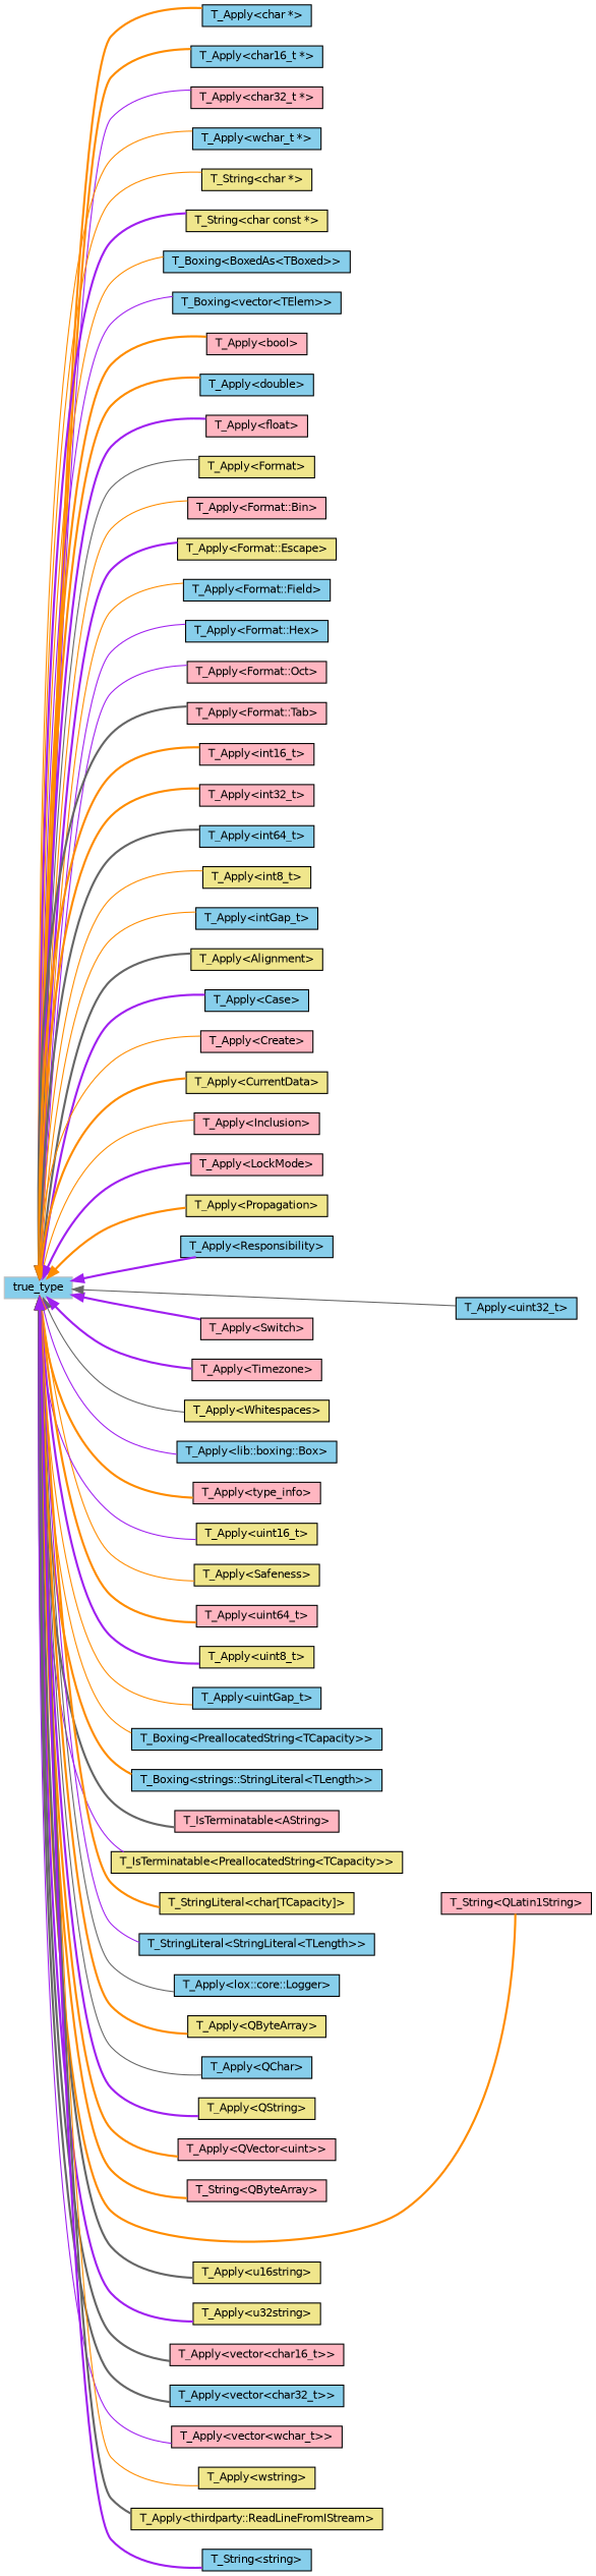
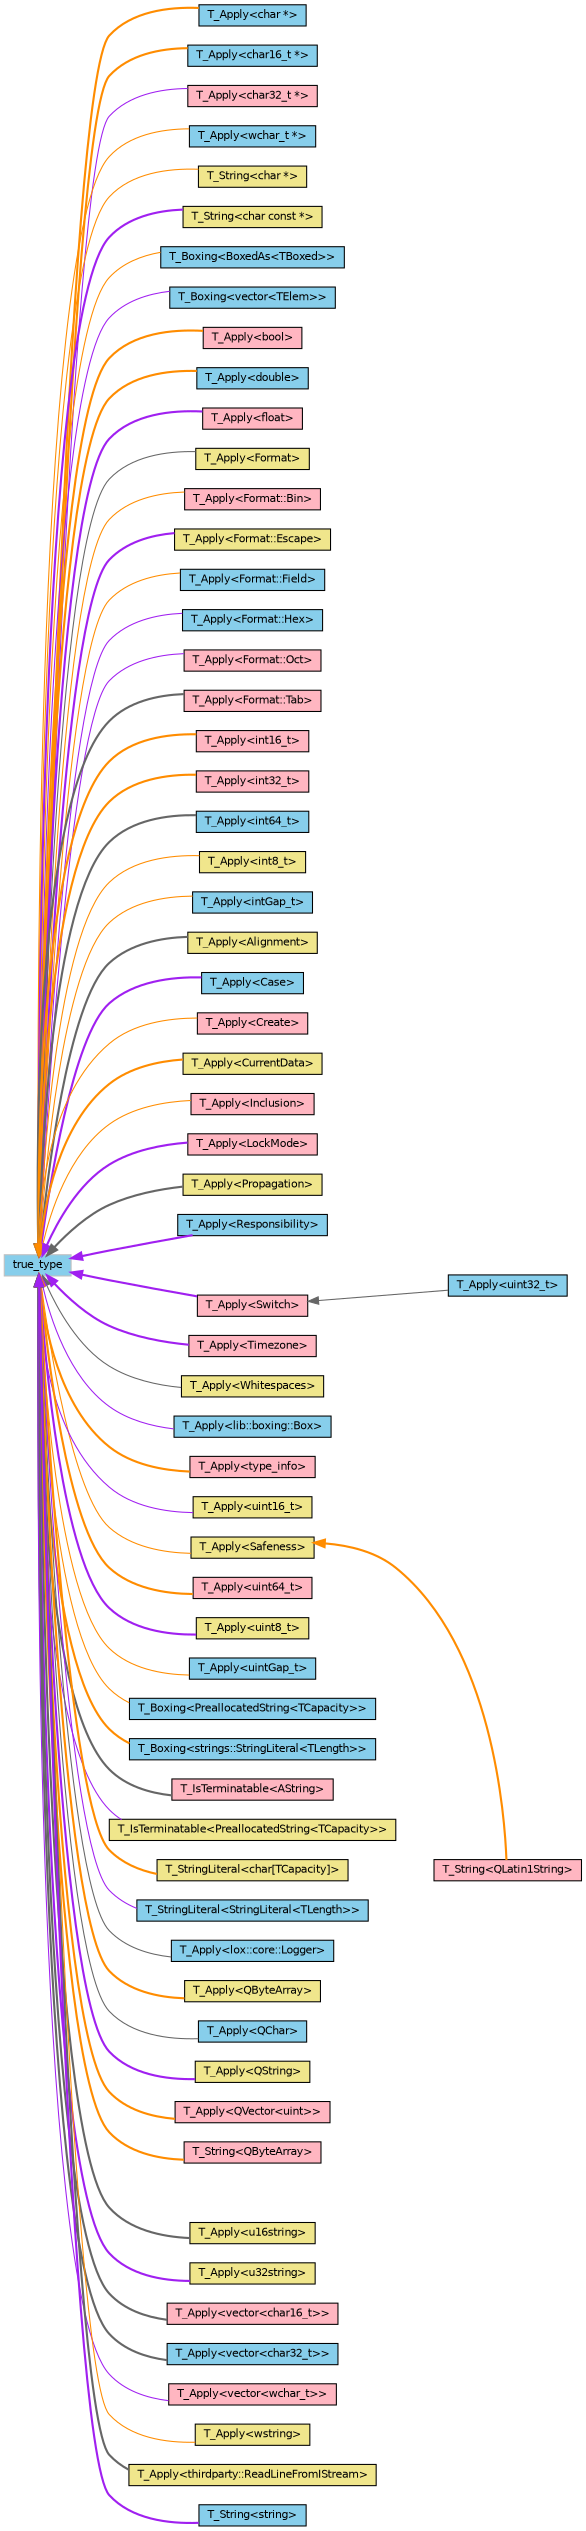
  digraph {
    rankdir=LR
    node [color=black fillcolor=skyblue fontname=Helvetica fontsize=10 shape=record style=filled]
    edge [color=darkorange dir=back fontname=Helvetica fontsize=10 labelfontname=Helvetica labelfontsize=10 style=bold]
    n1 [color=grey75 height=0.2 label=true_type width=0.4]
    n2 [height=0.2 label="T_Apply\<char *\>" width=0.4]
    n3 [height=0.2 label="T_Apply\<char16_t *\>" width=0.4]
    n4 [fillcolor=lightpink height=0.2 label="T_Apply\<char32_t *\>" width=0.4]
    n5 [height=0.2 label="T_Apply\<wchar_t *\>" width=0.4]
    n6 [fillcolor=khaki height=0.2 label="T_String\<char *\>" width=0.4]
    n7 [fillcolor=khaki height=0.2 label="T_String\<char const *\>" width=0.4]
    n8 [height=0.2 label="T_Boxing\<BoxedAs\<TBoxed\>\>" width=0.4]
    n9 [height=0.2 label="T_Boxing\<vector\<TElem\>\>" width=0.4]
    n10 [fillcolor=lightpink height=0.2 label="T_Apply\<bool\>" width=0.4]
    n11 [height=0.2 label="T_Apply\<double\>" width=0.4]
    n12 [fillcolor=lightpink height=0.2 label="T_Apply\<float\>" width=0.4]
    n13 [fillcolor=khaki height=0.2 label="T_Apply\<Format\>" width=0.4]
    n14 [fillcolor=lightpink height=0.2 label="T_Apply\<Format::Bin\>" width=0.4]
    n15 [fillcolor=khaki height=0.2 label="T_Apply\<Format::Escape\>" width=0.4]
    n16 [height=0.2 label="T_Apply\<Format::Field\>" width=0.4]
    n17 [height=0.2 label="T_Apply\<Format::Hex\>" width=0.4]
    n18 [fillcolor=lightpink height=0.2 label="T_Apply\<Format::Oct\>" width=0.4]
    n19 [fillcolor=lightpink height=0.2 label="T_Apply\<Format::Tab\>" width=0.4]
    n20 [fillcolor=lightpink height=0.2 label="T_Apply\<int16_t\>" width=0.4]
    n21 [fillcolor=lightpink height=0.2 label="T_Apply\<int32_t\>" width=0.4]
    n22 [height=0.2 label="T_Apply\<int64_t\>" width=0.4]
    n23 [fillcolor=khaki height=0.2 label="T_Apply\<int8_t\>" width=0.4]
    n24 [height=0.2 label="T_Apply\<intGap_t\>" width=0.4]
    n25 [fillcolor=khaki height=0.2 label="T_Apply\<Alignment\>" width=0.4]
    n26 [height=0.2 label="T_Apply\<Case\>" width=0.4]
    n27 [fillcolor=lightpink height=0.2 label="T_Apply\<Create\>" width=0.4]
    n28 [fillcolor=khaki height=0.2 label="T_Apply\<CurrentData\>" width=0.4]
    n29 [fillcolor=lightpink height=0.2 label="T_Apply\<Inclusion\>" width=0.4]
    n30 [fillcolor=lightpink height=0.2 label="T_Apply\<LockMode\>" width=0.4]
    n31 [fillcolor=khaki height=0.2 label="T_Apply\<Propagation\>" width=0.4]
    n32 [height=0.2 label="T_Apply\<Responsibility\>" width=0.4]
    n33 [fillcolor=khaki height=0.2 label="T_Apply\<Safeness\>" width=0.4]
    n34 [fillcolor=lightpink height=0.2 label="T_Apply\<Switch\>" width=0.4]
    n35 [fillcolor=lightpink height=0.2 label="T_Apply\<Timezone\>" width=0.4]
    n36 [fillcolor=khaki height=0.2 label="T_Apply\<Whitespaces\>" width=0.4]
    n37 [height=0.2 label="T_Apply\<lib::boxing::Box\>" width=0.4]
    n38 [fillcolor=lightpink height=0.2 label="T_Apply\<type_info\>" width=0.4]
    n39 [fillcolor=khaki height=0.2 label="T_Apply\<uint16_t\>" width=0.4]
    n40 [height=0.2 label="T_Apply\<uint32_t\>" width=0.4]
    n41 [fillcolor=lightpink height=0.2 label="T_Apply\<uint64_t\>" width=0.4]
    n42 [fillcolor=khaki height=0.2 label="T_Apply\<uint8_t\>" width=0.4]
    n43 [height=0.2 label="T_Apply\<uintGap_t\>" width=0.4]
    n44 [height=0.2 label="T_Boxing\<PreallocatedString\<TCapacity\>\>" width=0.4]
    n45 [height=0.2 label="T_Boxing\<strings::StringLiteral\<TLength\>\>" width=0.4]
    n46 [fillcolor=lightpink height=0.2 label="T_IsTerminatable\<AString\>" width=0.4]
    n47 [fillcolor=khaki height=0.2 label="T_IsTerminatable\<PreallocatedString\<TCapacity\>\>" width=0.4]
    n48 [fillcolor=khaki height=0.2 label="T_StringLiteral\<char[TCapacity]\>" width=0.4]
    n49 [height=0.2 label="T_StringLiteral\<StringLiteral\<TLength\>\>" width=0.4]
    n50 [height=0.2 label="T_Apply\<lox::core::Logger\>" width=0.4]
    n51 [fillcolor=khaki height=0.2 label="T_Apply\<QByteArray\>" width=0.4]
    n52 [height=0.2 label="T_Apply\<QChar\>" width=0.4]
    n53 [fillcolor=khaki height=0.2 label="T_Apply\<QString\>" width=0.4]
    n54 [fillcolor=lightpink height=0.2 label="T_Apply\<QVector\<uint\>\>" width=0.4]
    n55 [fillcolor=lightpink height=0.2 label="T_String\<QByteArray\>" width=0.4]
    n56 [fillcolor=lightpink height=0.2 label="T_String\<QLatin1String\>" width=0.4]
    n57 [fillcolor=khaki height=0.2 label="T_Apply\<u16string\>" width=0.4]
    n58 [fillcolor=khaki height=0.2 label="T_Apply\<u32string\>" width=0.4]
    n59 [fillcolor=lightpink height=0.2 label="T_Apply\<vector\<char16_t\>\>" width=0.4]
    n60 [height=0.2 label="T_Apply\<vector\<char32_t\>\>" width=0.4]
    n61 [fillcolor=lightpink height=0.2 label="T_Apply\<vector\<wchar_t\>\>" width=0.4]
    n62 [fillcolor=khaki height=0.2 label="T_Apply\<wstring\>" width=0.4]
    n63 [fillcolor=khaki height=0.2 label="T_Apply\<thirdparty::ReadLineFromIStream\>" width=0.4]
    n64 [height=0.2 label="T_String\<string\>" width=0.4]
    n1 -> n2
    n1 -> n3
    n1 -> n4 [color=purple style=solid]
    n1 -> n5 [style=solid]
    n1 -> n6 [style=solid]
    n1 -> n7 [color=purple]
    n1 -> n8 [style=solid]
    n1 -> n9 [color=purple style=solid]
    n1 -> n10
    n1 -> n11
    n1 -> n12 [color=purple]
    n1 -> n13 [color=gray40 style=solid]
    n1 -> n14 [style=solid]
    n1 -> n15 [color=purple]
    n1 -> n16 [style=solid]
    n1 -> n17 [color=purple style=solid]
    n1 -> n18 [color=purple style=solid]
    n1 -> n19 [color=gray40]
    n1 -> n20
    n1 -> n21
    n1 -> n22 [color=gray40]
    n1 -> n23 [style=solid]
    n1 -> n24 [style=solid]
    n1 -> n25 [color=gray40]
    n1 -> n26 [color=purple]
    n1 -> n27 [style=solid]
    n1 -> n28
    n1 -> n29 [style=solid]
    n1 -> n30 [color=purple]
-   n1 -> n31
+   n1 -> n31 [color=gray40]
    n1 -> n32 [color=purple]
    n1 -> n33 [style=solid]
    n1 -> n34 [color=purple]
    n1 -> n35 [color=purple]
    n1 -> n36 [color=gray40 style=solid]
    n1 -> n37 [color=purple style=solid]
    n1 -> n38
    n1 -> n39 [color=purple style=solid]
-   n1 -> n40 [color=gray40 style=solid]
+   n34 -> n40 [color=gray40 style=solid]
    n1 -> n41
    n1 -> n42 [color=purple]
    n1 -> n43 [style=solid]
    n1 -> n44 [style=solid]
    n1 -> n45
    n1 -> n46 [color=gray40]
    n1 -> n47 [color=purple style=solid]
    n1 -> n48
    n1 -> n49 [color=purple style=solid]
    n1 -> n50 [color=gray40 style=solid]
    n1 -> n51
    n1 -> n52 [color=gray40 style=solid]
    n1 -> n53 [color=purple]
    n1 -> n54
    n1 -> n55
-   n1 -> n56
+   n33 -> n56
    n1 -> n57 [color=gray40]
    n1 -> n58 [color=purple]
    n1 -> n59 [color=gray40]
    n1 -> n60 [color=gray40]
    n1 -> n61 [color=purple style=solid]
    n1 -> n62 [style=solid]
    n1 -> n63 [color=gray40]
    n1 -> n64 [color=purple]
  }
